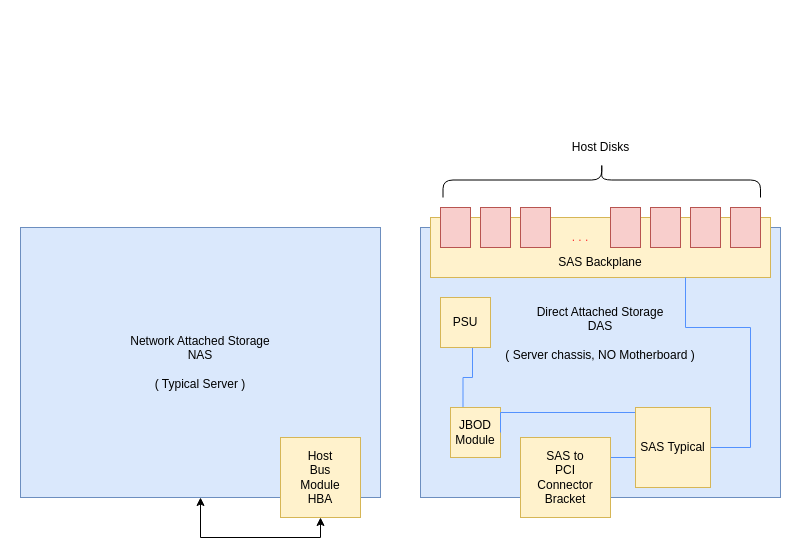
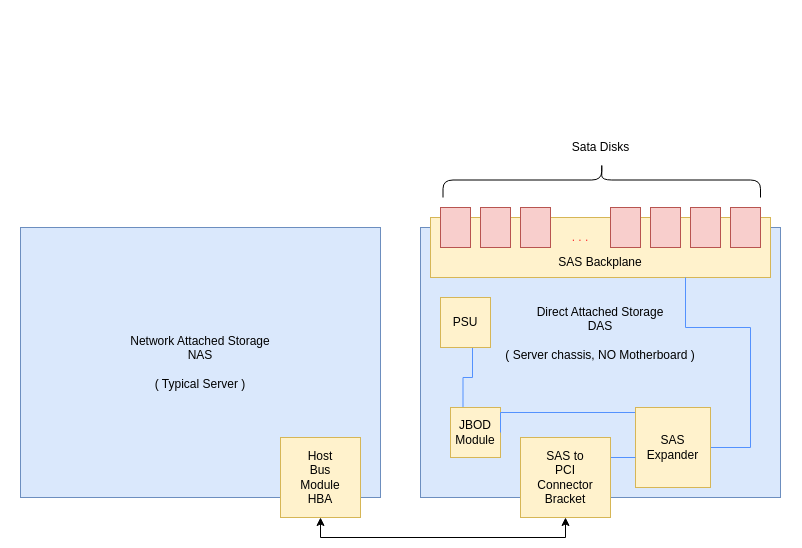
  <mxCell id="0" />
  <mxCell id="1" parent="0" />
  <mxCell id="2" value="Network Attached Storage&lt;br&gt;NAS&lt;br&gt;&lt;br&gt;( Typical Server )" style="rounded=0;whiteSpace=wrap;html=1;fillColor=#dae8fc;strokeColor=#6c8ebf;" vertex="1" parent="1"><mxGeometry x="20" y="227" width="360" height="270" as="geometry" /></mxCell>
  <mxCell id="3" value="&lt;div&gt;&lt;span&gt;Direct Attached Storage&lt;/span&gt;&lt;/div&gt;&lt;div&gt;&lt;span&gt;DAS&lt;/span&gt;&lt;/div&gt;&lt;div&gt;&lt;br&gt;&lt;/div&gt;&lt;div&gt;&lt;span&gt;( Server chassis, NO Motherboard )&lt;/span&gt;&lt;/div&gt;&lt;div&gt;&lt;br&gt;&lt;/div&gt;&lt;div&gt;&lt;br&gt;&lt;/div&gt;&lt;div&gt;&lt;br&gt;&lt;/div&gt;&lt;div&gt;&lt;br&gt;&lt;/div&gt;" style="rounded=0;whiteSpace=wrap;html=1;align=center;fillColor=#dae8fc;strokeColor=#6c8ebf;" vertex="1" parent="1"><mxGeometry x="420" y="227" width="360" height="270" as="geometry" /></mxCell>
- <mxCell id="4" style="edgeStyle=orthogonalEdgeStyle;rounded=0;orthogonalLoop=1;jettySize=auto;html=1;exitX=0.5;exitY=1;exitDx=0;exitDy=0;startArrow=classic;startFill=1;" edge="1" parent="1" source="5" target="2"><mxGeometry relative="1" as="geometry" /></mxCell>
+ <mxCell id="4" style="edgeStyle=orthogonalEdgeStyle;rounded=0;orthogonalLoop=1;jettySize=auto;html=1;entryX=0.5;entryY=1;entryDx=0;entryDy=0;exitX=0.5;exitY=1;exitDx=0;exitDy=0;startArrow=classic;startFill=1;" edge="1" parent="1" source="5" target="20"><mxGeometry relative="1" as="geometry" /></mxCell>
  <mxCell id="5" value="Host&lt;br&gt;Bus&lt;br&gt;Module&lt;br&gt;HBA" style="rounded=0;whiteSpace=wrap;html=1;fillColor=#fff2cc;strokeColor=#d6b656;" vertex="1" parent="1"><mxGeometry x="280" y="437" width="80" height="80" as="geometry" /></mxCell>
  <mxCell id="6" value="&lt;br&gt;&lt;br&gt;SAS Backplane" style="rounded=0;whiteSpace=wrap;html=1;fillColor=#fff2cc;strokeColor=#d6b656;" vertex="1" parent="1"><mxGeometry x="430" y="217" width="340" height="60" as="geometry" /></mxCell>
  <mxCell id="7" value="" style="rounded=0;whiteSpace=wrap;html=1;fillColor=#f8cecc;strokeColor=#b85450;" vertex="1" parent="1"><mxGeometry x="520" y="207" width="30" height="40" as="geometry" /></mxCell>
  <mxCell id="8" value="" style="rounded=0;whiteSpace=wrap;html=1;fillColor=#f8cecc;strokeColor=#b85450;" vertex="1" parent="1"><mxGeometry x="610" y="207" width="30" height="40" as="geometry" /></mxCell>
  <mxCell id="9" value="" style="rounded=0;whiteSpace=wrap;html=1;fillColor=#f8cecc;strokeColor=#b85450;" vertex="1" parent="1"><mxGeometry x="650" y="207" width="30" height="40" as="geometry" /></mxCell>
  <mxCell id="10" value="" style="rounded=0;whiteSpace=wrap;html=1;fillColor=#f8cecc;strokeColor=#b85450;" vertex="1" parent="1"><mxGeometry x="690" y="207" width="30" height="40" as="geometry" /></mxCell>
  <mxCell id="11" value="" style="rounded=0;whiteSpace=wrap;html=1;fillColor=#f8cecc;strokeColor=#b85450;" vertex="1" parent="1"><mxGeometry x="730" y="207" width="30" height="40" as="geometry" /></mxCell>
  <mxCell id="12" value="" style="shape=curlyBracket;whiteSpace=wrap;html=1;rounded=1;flipH=1;rotation=-90;" vertex="1" parent="1"><mxGeometry x="583.75" y="20.75" width="35" height="317.5" as="geometry" /></mxCell>
- <mxCell id="13" value="Host Disks" style="text;html=1;align=center;verticalAlign=middle;resizable=0;points=[];autosize=1;strokeColor=none;" vertex="1" parent="1"><mxGeometry x="565" y="137" width="70" height="20" as="geometry" /></mxCell>
+ <mxCell id="13" value="Sata Disks" style="text;html=1;align=center;verticalAlign=middle;resizable=0;points=[];autosize=1;strokeColor=none;" vertex="1" parent="1"><mxGeometry x="565" y="137" width="70" height="20" as="geometry" /></mxCell>
  <mxCell id="14" style="edgeStyle=orthogonalEdgeStyle;rounded=0;orthogonalLoop=1;jettySize=auto;html=1;exitX=0.25;exitY=0;exitDx=0;exitDy=0;entryX=0.64;entryY=0.98;entryDx=0;entryDy=0;entryPerimeter=0;fontColor=#FF9999;startArrow=none;startFill=0;endArrow=none;endFill=0;strokeColor=#5391FE;" edge="1" parent="1" source="15" target="24"><mxGeometry relative="1" as="geometry" /></mxCell>
  <mxCell id="15" value="JBOD Module" style="rounded=0;whiteSpace=wrap;html=1;fillColor=#fff2cc;strokeColor=#d6b656;" vertex="1" parent="1"><mxGeometry x="450" y="407" width="50" height="50" as="geometry" /></mxCell>
  <mxCell id="16" style="edgeStyle=orthogonalEdgeStyle;rounded=0;orthogonalLoop=1;jettySize=auto;html=1;exitX=0.5;exitY=0;exitDx=0;exitDy=0;entryX=1;entryY=0.5;entryDx=0;entryDy=0;endArrow=none;endFill=0;strokeColor=#5391FE;" edge="1" parent="1" source="18" target="15"><mxGeometry relative="1" as="geometry"><Array as="points"><mxPoint x="665" y="407" /><mxPoint x="665" y="412" /></Array></mxGeometry></mxCell>
  <mxCell id="17" style="edgeStyle=orthogonalEdgeStyle;rounded=0;orthogonalLoop=1;jettySize=auto;html=1;startArrow=none;startFill=0;endArrow=none;endFill=0;strokeColor=#5391FE;" edge="1" parent="1" source="18"><mxGeometry relative="1" as="geometry"><mxPoint x="685" y="277" as="targetPoint" /><Array as="points"><mxPoint x="750" y="447" /><mxPoint x="750" y="327" /><mxPoint x="685" y="327" /></Array></mxGeometry></mxCell>
- <mxCell id="18" value="SAS Typical" style="rounded=0;whiteSpace=wrap;html=1;fillColor=#fff2cc;strokeColor=#d6b656;" vertex="1" parent="1"><mxGeometry x="635" y="407" width="75" height="80" as="geometry" /></mxCell>
+ <mxCell id="18" value="SAS Expander" style="rounded=0;whiteSpace=wrap;html=1;fillColor=#fff2cc;strokeColor=#d6b656;" vertex="1" parent="1"><mxGeometry x="635" y="407" width="75" height="80" as="geometry" /></mxCell>
  <mxCell id="19" style="edgeStyle=orthogonalEdgeStyle;rounded=0;orthogonalLoop=1;jettySize=auto;html=1;exitX=1;exitY=0.25;exitDx=0;exitDy=0;endArrow=none;endFill=0;strokeColor=#5391FE;" edge="1" parent="1" source="20"><mxGeometry relative="1" as="geometry"><mxPoint x="635" y="457" as="targetPoint" /></mxGeometry></mxCell>
  <mxCell id="20" value="SAS to&lt;br&gt;PCI&lt;br&gt;Connector&lt;br&gt;Bracket" style="rounded=0;whiteSpace=wrap;html=1;fillColor=#fff2cc;strokeColor=#d6b656;" vertex="1" parent="1"><mxGeometry x="520" y="437" width="90" height="80" as="geometry" /></mxCell>
  <mxCell id="21" value="" style="rounded=0;whiteSpace=wrap;html=1;fillColor=#f8cecc;strokeColor=#b85450;" vertex="1" parent="1"><mxGeometry x="480" y="207" width="30" height="40" as="geometry" /></mxCell>
  <mxCell id="22" value="" style="rounded=0;whiteSpace=wrap;html=1;fillColor=#f8cecc;strokeColor=#b85450;" vertex="1" parent="1"><mxGeometry x="440" y="207" width="30" height="40" as="geometry" /></mxCell>
  <mxCell id="23" value="&lt;font color=&quot;#ff3333&quot;&gt;. . .&lt;/font&gt;" style="text;html=1;align=center;verticalAlign=middle;whiteSpace=wrap;rounded=0;fontColor=#FF9999;" vertex="1" parent="1"><mxGeometry x="560" y="227" width="40" height="20" as="geometry" /></mxCell>
  <mxCell id="24" value="PSU" style="rounded=0;whiteSpace=wrap;html=1;fillColor=#fff2cc;strokeColor=#d6b656;" vertex="1" parent="1"><mxGeometry x="440" y="297" width="50" height="50" as="geometry" /></mxCell>
